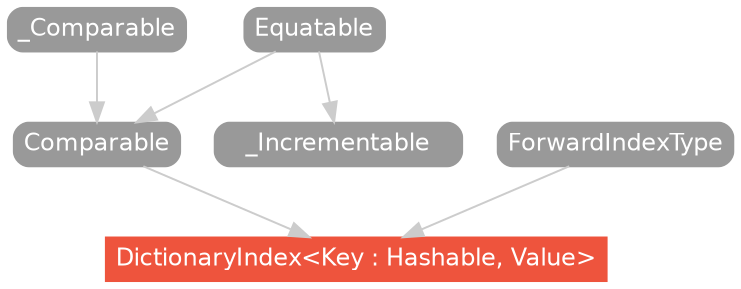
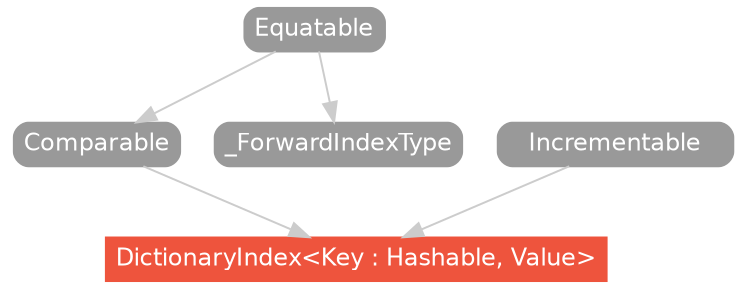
  strict digraph {
    node [color="#999999" fillcolor="#999999" fontcolor=white fontname=Helvetica fontsize=12 margin="0.07,0.05" shape=box style="filled,rounded"]
    edge [color="#cccccc"]
    "DictionaryIndex<Key : Hashable, Value>" [color="#ee543d" fillcolor="#ee543d" height=0.3 style=filled]
    Comparable [height=0.3]
    Equatable [height=0.3]
-   _Incrementable [height=0.3]
-   ForwardIndexType [height=0.3]
-   _Comparable [height=0.3]
+   _Incrementable [height=0.3 label=_ForwardIndexType]
+   ForwardIndexType [height=0.3 label=Incrementable]
    subgraph sub_1 {
      rank=max
      "DictionaryIndex<Key : Hashable, Value>"
    }
    Comparable -> "DictionaryIndex<Key : Hashable, Value>"
    Equatable -> Comparable
    Equatable -> _Incrementable
    ForwardIndexType -> "DictionaryIndex<Key : Hashable, Value>"
-   _Comparable -> Comparable
  }
